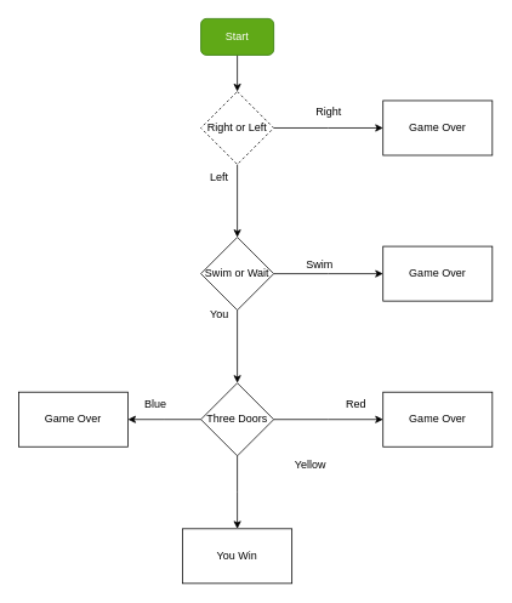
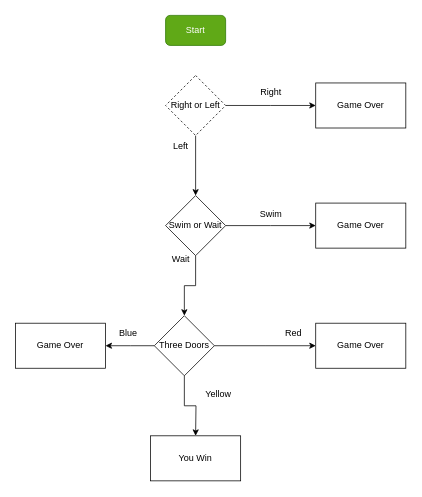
  <mxCell id="0" />
  <mxCell id="1" parent="0" />
- <mxCell id="2" style="edgeStyle=orthogonalEdgeStyle;rounded=0;orthogonalLoop=1;jettySize=auto;html=1;exitX=0.5;exitY=1;exitDx=0;exitDy=0;" edge="1" parent="1" source="3" target="6"><mxGeometry relative="1" as="geometry"><mxPoint x="260" y="140" as="targetPoint" /></mxGeometry></mxCell>
  <mxCell id="3" value="Start" style="rounded=1;whiteSpace=wrap;html=1;fillColor=#60a917;fontColor=#ffffff;strokeColor=#2D7600;" vertex="1" parent="1"><mxGeometry x="220" y="20" width="80" height="40" as="geometry" /></mxCell>
  <mxCell id="4" style="edgeStyle=orthogonalEdgeStyle;rounded=0;orthogonalLoop=1;jettySize=auto;html=1;" edge="1" parent="1" source="6"><mxGeometry relative="1" as="geometry"><mxPoint x="420" y="140" as="targetPoint" /></mxGeometry></mxCell>
  <mxCell id="5" style="edgeStyle=orthogonalEdgeStyle;rounded=0;orthogonalLoop=1;jettySize=auto;html=1;exitX=0.5;exitY=1;exitDx=0;exitDy=0;" edge="1" parent="1" source="6" target="9"><mxGeometry relative="1" as="geometry"><mxPoint x="260" y="260" as="targetPoint" /></mxGeometry></mxCell>
  <mxCell id="6" value="Right or Left" style="rhombus;whiteSpace=wrap;html=1;dashed=1;" vertex="1" parent="1"><mxGeometry x="220" y="100" width="80" height="80" as="geometry" /></mxCell>
  <mxCell id="7" style="edgeStyle=orthogonalEdgeStyle;rounded=0;orthogonalLoop=1;jettySize=auto;html=1;" edge="1" parent="1" source="9"><mxGeometry relative="1" as="geometry"><mxPoint x="420" y="300" as="targetPoint" /></mxGeometry></mxCell>
  <mxCell id="8" style="edgeStyle=orthogonalEdgeStyle;rounded=0;orthogonalLoop=1;jettySize=auto;html=1;" edge="1" parent="1" source="9" target="13"><mxGeometry relative="1" as="geometry"><mxPoint x="260" y="420" as="targetPoint" /></mxGeometry></mxCell>
  <mxCell id="9" value="Swim or Wait" style="rhombus;whiteSpace=wrap;html=1;" vertex="1" parent="1"><mxGeometry x="220" y="260" width="80" height="80" as="geometry" /></mxCell>
  <mxCell id="10" style="edgeStyle=orthogonalEdgeStyle;rounded=0;orthogonalLoop=1;jettySize=auto;html=1;" edge="1" parent="1" source="13"><mxGeometry relative="1" as="geometry"><mxPoint x="420" y="460" as="targetPoint" /></mxGeometry></mxCell>
  <mxCell id="11" style="edgeStyle=orthogonalEdgeStyle;rounded=0;orthogonalLoop=1;jettySize=auto;html=1;" edge="1" parent="1" source="13"><mxGeometry relative="1" as="geometry"><mxPoint x="140" y="460" as="targetPoint" /></mxGeometry></mxCell>
  <mxCell id="12" style="edgeStyle=orthogonalEdgeStyle;rounded=0;orthogonalLoop=1;jettySize=auto;html=1;" edge="1" parent="1" source="13"><mxGeometry relative="1" as="geometry"><mxPoint x="260" y="580" as="targetPoint" /></mxGeometry></mxCell>
- <mxCell id="13" value="Three Doors" style="rhombus;whiteSpace=wrap;html=1;" vertex="1" parent="1"><mxGeometry x="220" y="420" width="80" height="80" as="geometry" /></mxCell>
+ <mxCell id="13" value="Three Doors" style="rhombus;whiteSpace=wrap;html=1;" vertex="1" parent="1"><mxGeometry x="205" y="420" width="80" height="80" as="geometry" /></mxCell>
  <mxCell id="14" value="You Win" style="rounded=0;whiteSpace=wrap;html=1;" vertex="1" parent="1"><mxGeometry x="200" y="580" width="120" height="60" as="geometry" /></mxCell>
  <mxCell id="15" value="Game Over" style="rounded=0;whiteSpace=wrap;html=1;" vertex="1" parent="1"><mxGeometry x="420" y="110" width="120" height="60" as="geometry" /></mxCell>
  <mxCell id="16" value="Game Over" style="rounded=0;whiteSpace=wrap;html=1;" vertex="1" parent="1"><mxGeometry x="420" y="270" width="120" height="60" as="geometry" /></mxCell>
  <mxCell id="17" value="Game Over" style="rounded=0;whiteSpace=wrap;html=1;" vertex="1" parent="1"><mxGeometry x="420" y="430" width="120" height="60" as="geometry" /></mxCell>
  <mxCell id="18" value="Game Over" style="rounded=0;whiteSpace=wrap;html=1;" vertex="1" parent="1"><mxGeometry x="20" y="430" width="120" height="60" as="geometry" /></mxCell>
  <mxCell id="19" value="Right" style="text;html=1;align=center;verticalAlign=middle;resizable=0;points=[];autosize=1;strokeColor=none;fillColor=none;" vertex="1" parent="1"><mxGeometry x="335" y="108" width="50" height="30" as="geometry" /></mxCell>
  <mxCell id="20" value="Left" style="text;html=1;align=center;verticalAlign=middle;resizable=0;points=[];autosize=1;strokeColor=none;fillColor=none;" vertex="1" parent="1"><mxGeometry x="220" y="180" width="40" height="30" as="geometry" /></mxCell>
- <mxCell id="21" value="Swim" style="text;html=1;align=center;verticalAlign=middle;resizable=0;points=[];autosize=1;strokeColor=none;fillColor=none;" vertex="1" parent="1"><mxGeometry x="325" y="275" width="50" height="30" as="geometry" /></mxCell>
- <mxCell id="22" value="You" style="text;html=1;align=center;verticalAlign=middle;resizable=0;points=[];autosize=1;strokeColor=none;fillColor=none;" vertex="1" parent="1"><mxGeometry x="215" y="330" width="50" height="30" as="geometry" /></mxCell>
+ <mxCell id="21" value="Swim" style="text;html=1;align=center;verticalAlign=middle;resizable=0;points=[];autosize=1;strokeColor=none;fillColor=none;" vertex="1" parent="1"><mxGeometry x="335" y="270" width="50" height="30" as="geometry" /></mxCell>
+ <mxCell id="22" value="Wait" style="text;html=1;align=center;verticalAlign=middle;resizable=0;points=[];autosize=1;strokeColor=none;fillColor=none;" vertex="1" parent="1"><mxGeometry x="215" y="330" width="50" height="30" as="geometry" /></mxCell>
  <mxCell id="23" value="Red" style="text;html=1;align=center;verticalAlign=middle;resizable=0;points=[];autosize=1;strokeColor=none;fillColor=none;" vertex="1" parent="1"><mxGeometry x="365" y="428" width="50" height="30" as="geometry" /></mxCell>
  <mxCell id="24" value="Blue" style="text;html=1;align=center;verticalAlign=middle;resizable=0;points=[];autosize=1;strokeColor=none;fillColor=none;" vertex="1" parent="1"><mxGeometry x="145" y="428" width="50" height="30" as="geometry" /></mxCell>
- <mxCell id="25" value="Yellow" style="text;html=1;align=center;verticalAlign=middle;resizable=0;points=[];autosize=1;strokeColor=none;fillColor=none;" vertex="1" parent="1"><mxGeometry x="310" y="495" width="60" height="30" as="geometry" /></mxCell>
+ <mxCell id="25" value="Yellow" style="text;html=1;align=center;verticalAlign=middle;resizable=0;points=[];autosize=1;strokeColor=none;fillColor=none;" vertex="1" parent="1"><mxGeometry x="260" y="510" width="60" height="30" as="geometry" /></mxCell>
